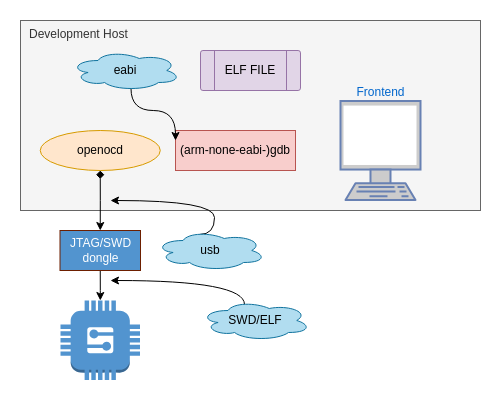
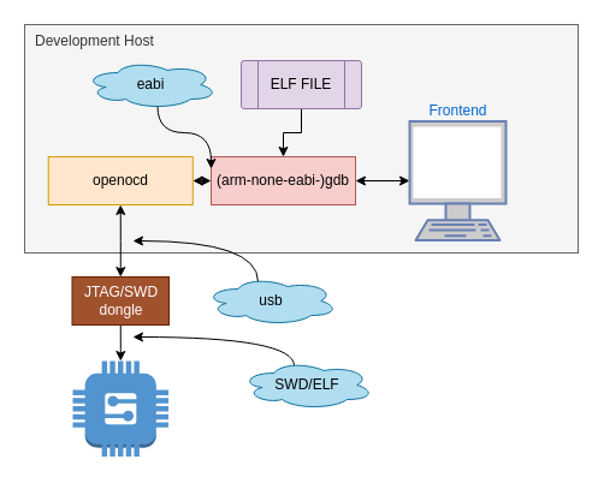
  <mxCell id="0" />
  <mxCell id="1" parent="0" />
  <mxCell id="2" value="Development Host" style="rounded=0;whiteSpace=wrap;html=1;shadow=0;comic=0;strokeColor=#666666;labelPosition=center;verticalLabelPosition=middle;align=left;verticalAlign=top;spacingLeft=7;fillColor=#f5f5f5;fontColor=#333333;" vertex="1" parent="1"><mxGeometry x="20" y="20" width="460" height="190" as="geometry" /></mxCell>
  <mxCell id="3" value="" style="outlineConnect=0;dashed=0;verticalLabelPosition=bottom;verticalAlign=top;align=center;html=1;shape=mxgraph.aws3.generic;fillColor=#5294CF;gradientColor=none;" vertex="1" parent="1"><mxGeometry x="60" y="300" width="79.5" height="79.5" as="geometry" /></mxCell>
- <mxCell id="4" style="edgeStyle=orthogonalEdgeStyle;rounded=0;orthogonalLoop=1;jettySize=auto;html=1;exitX=0.5;exitY=0;exitDx=0;exitDy=0;entryX=0.5;entryY=1;entryDx=0;entryDy=0;startArrow=classic;startFill=1;endArrow=diamond;" edge="1" parent="1" source="6" target="8"><mxGeometry relative="1" as="geometry" /></mxCell>
+ <mxCell id="4" style="edgeStyle=orthogonalEdgeStyle;rounded=0;orthogonalLoop=1;jettySize=auto;html=1;exitX=0.5;exitY=0;exitDx=0;exitDy=0;entryX=0.5;entryY=1;entryDx=0;entryDy=0;startArrow=classic;startFill=1;" edge="1" parent="1" source="6" target="8"><mxGeometry relative="1" as="geometry" /></mxCell>
  <mxCell id="5" style="edgeStyle=orthogonalEdgeStyle;rounded=0;orthogonalLoop=1;jettySize=auto;html=1;exitX=0.5;exitY=1;exitDx=0;exitDy=0;startArrow=none;startFill=0;" edge="1" parent="1" source="6" target="3"><mxGeometry relative="1" as="geometry" /></mxCell>
- <mxCell id="6" value="JTAG/SWD&lt;br&gt;dongle" style="rounded=0;whiteSpace=wrap;html=1;fillColor=#5294cf;strokeColor=#6D1F00;fontColor=#ffffff;" vertex="1" parent="1"><mxGeometry x="59.5" y="230" width="80.5" height="40" as="geometry" /></mxCell>
- <mxCell id="8" value="openocd" style="ellipse;whiteSpace=wrap;html=1;comic=0;fillColor=#ffe6cc;strokeColor=#d79b00;" vertex="1" parent="1"><mxGeometry x="39.75" y="130" width="120" height="40" as="geometry" /></mxCell>
+ <mxCell id="6" value="JTAG/SWD&lt;br&gt;dongle" style="rounded=0;whiteSpace=wrap;html=1;fillColor=#a0522d;strokeColor=#6D1F00;fontColor=#ffffff;" vertex="1" parent="1"><mxGeometry x="59.5" y="230" width="80.5" height="40" as="geometry" /></mxCell>
+ <mxCell id="7" style="edgeStyle=orthogonalEdgeStyle;rounded=0;orthogonalLoop=1;jettySize=auto;html=1;exitX=1;exitY=0.5;exitDx=0;exitDy=0;entryX=0;entryY=0.5;entryDx=0;entryDy=0;startArrow=classic;startFill=1;" edge="1" parent="1" source="8" target="10"><mxGeometry relative="1" as="geometry" /></mxCell>
+ <mxCell id="8" value="openocd" style="rounded=0;whiteSpace=wrap;html=1;comic=0;fillColor=#ffe6cc;strokeColor=#d79b00;" vertex="1" parent="1"><mxGeometry x="39.75" y="130" width="120" height="40" as="geometry" /></mxCell>
+ <mxCell id="9" style="edgeStyle=orthogonalEdgeStyle;rounded=0;orthogonalLoop=1;jettySize=auto;html=1;exitX=1;exitY=0.5;exitDx=0;exitDy=0;startArrow=classic;startFill=1;" edge="1" parent="1" source="10" target="13"><mxGeometry relative="1" as="geometry" /></mxCell>
  <mxCell id="10" value="(arm-none-eabi-)gdb" style="rounded=0;whiteSpace=wrap;html=1;shadow=0;comic=0;strokeColor=#b85450;fillColor=#f8cecc;" vertex="1" parent="1"><mxGeometry x="175" y="130" width="120" height="40" as="geometry" /></mxCell>
+ <mxCell id="11" style="edgeStyle=orthogonalEdgeStyle;rounded=0;orthogonalLoop=1;jettySize=auto;html=1;exitX=0.5;exitY=1;exitDx=0;exitDy=0;startArrow=none;startFill=0;" edge="1" parent="1" source="12" target="10"><mxGeometry relative="1" as="geometry" /></mxCell>
  <mxCell id="12" value="ELF FILE" style="verticalLabelPosition=middle;verticalAlign=middle;html=1;shape=process;whiteSpace=wrap;rounded=1;size=0.14;arcSize=6;shadow=0;comic=0;strokeColor=#9673a6;labelPosition=center;align=center;fillColor=#e1d5e7;" vertex="1" parent="1"><mxGeometry x="200" y="50" width="100" height="40" as="geometry" /></mxCell>
  <mxCell id="13" value="Frontend" style="fontColor=#0066CC;verticalAlign=bottom;verticalLabelPosition=top;labelPosition=center;align=center;html=1;outlineConnect=0;fillColor=#CCCCCC;strokeColor=#6881B3;gradientColor=none;gradientDirection=north;strokeWidth=2;shape=mxgraph.networks.terminal;shadow=0;comic=0;" vertex="1" parent="1"><mxGeometry x="340" y="100.5" width="80" height="99" as="geometry" /></mxCell>
  <mxCell id="14" style="edgeStyle=orthogonalEdgeStyle;curved=1;rounded=0;orthogonalLoop=1;jettySize=auto;html=1;exitX=0.55;exitY=0.95;exitDx=0;exitDy=0;exitPerimeter=0;startArrow=none;startFill=0;" edge="1" parent="1" source="15"><mxGeometry relative="1" as="geometry"><mxPoint x="175" y="140" as="targetPoint" /><Array as="points"><mxPoint x="131" y="110" /><mxPoint x="175" y="110" /></Array></mxGeometry></mxCell>
  <mxCell id="15" value="eabi" style="ellipse;shape=cloud;whiteSpace=wrap;html=1;shadow=0;comic=0;strokeColor=#10739e;align=center;fillColor=#b1ddf0;" vertex="1" parent="1"><mxGeometry x="70" y="50" width="110" height="40" as="geometry" /></mxCell>
  <mxCell id="16" style="edgeStyle=orthogonalEdgeStyle;curved=1;rounded=0;orthogonalLoop=1;jettySize=auto;html=1;exitX=0.4;exitY=0.1;exitDx=0;exitDy=0;exitPerimeter=0;startArrow=none;startFill=0;" edge="1" parent="1" source="17"><mxGeometry relative="1" as="geometry"><mxPoint x="110" y="200" as="targetPoint" /><Array as="points"><mxPoint x="214" y="200" /></Array></mxGeometry></mxCell>
- <mxCell id="17" value="usb" style="ellipse;shape=cloud;whiteSpace=wrap;html=1;shadow=0;comic=0;strokeColor=#10739e;align=center;fillColor=#b1ddf0;" vertex="1" parent="1"><mxGeometry x="155" y="230" width="110" height="40" as="geometry" /></mxCell>
+ <mxCell id="17" value="usb" style="ellipse;shape=cloud;whiteSpace=wrap;html=1;shadow=0;comic=0;strokeColor=#10739e;align=center;fillColor=#b1ddf0;" vertex="1" parent="1"><mxGeometry x="170" y="230" width="110" height="40" as="geometry" /></mxCell>
  <mxCell id="18" style="edgeStyle=orthogonalEdgeStyle;curved=1;rounded=0;orthogonalLoop=1;jettySize=auto;html=1;exitX=0.4;exitY=0.1;exitDx=0;exitDy=0;exitPerimeter=0;startArrow=none;startFill=0;" edge="1" parent="1" source="19"><mxGeometry relative="1" as="geometry"><mxPoint x="110" y="280" as="targetPoint" /><Array as="points"><mxPoint x="244" y="280" /></Array></mxGeometry></mxCell>
  <mxCell id="19" value="SWD/ELF" style="ellipse;shape=cloud;whiteSpace=wrap;html=1;shadow=0;comic=0;strokeColor=#10739e;align=center;fillColor=#b1ddf0;" vertex="1" parent="1"><mxGeometry x="200" y="300" width="110" height="40" as="geometry" /></mxCell>
